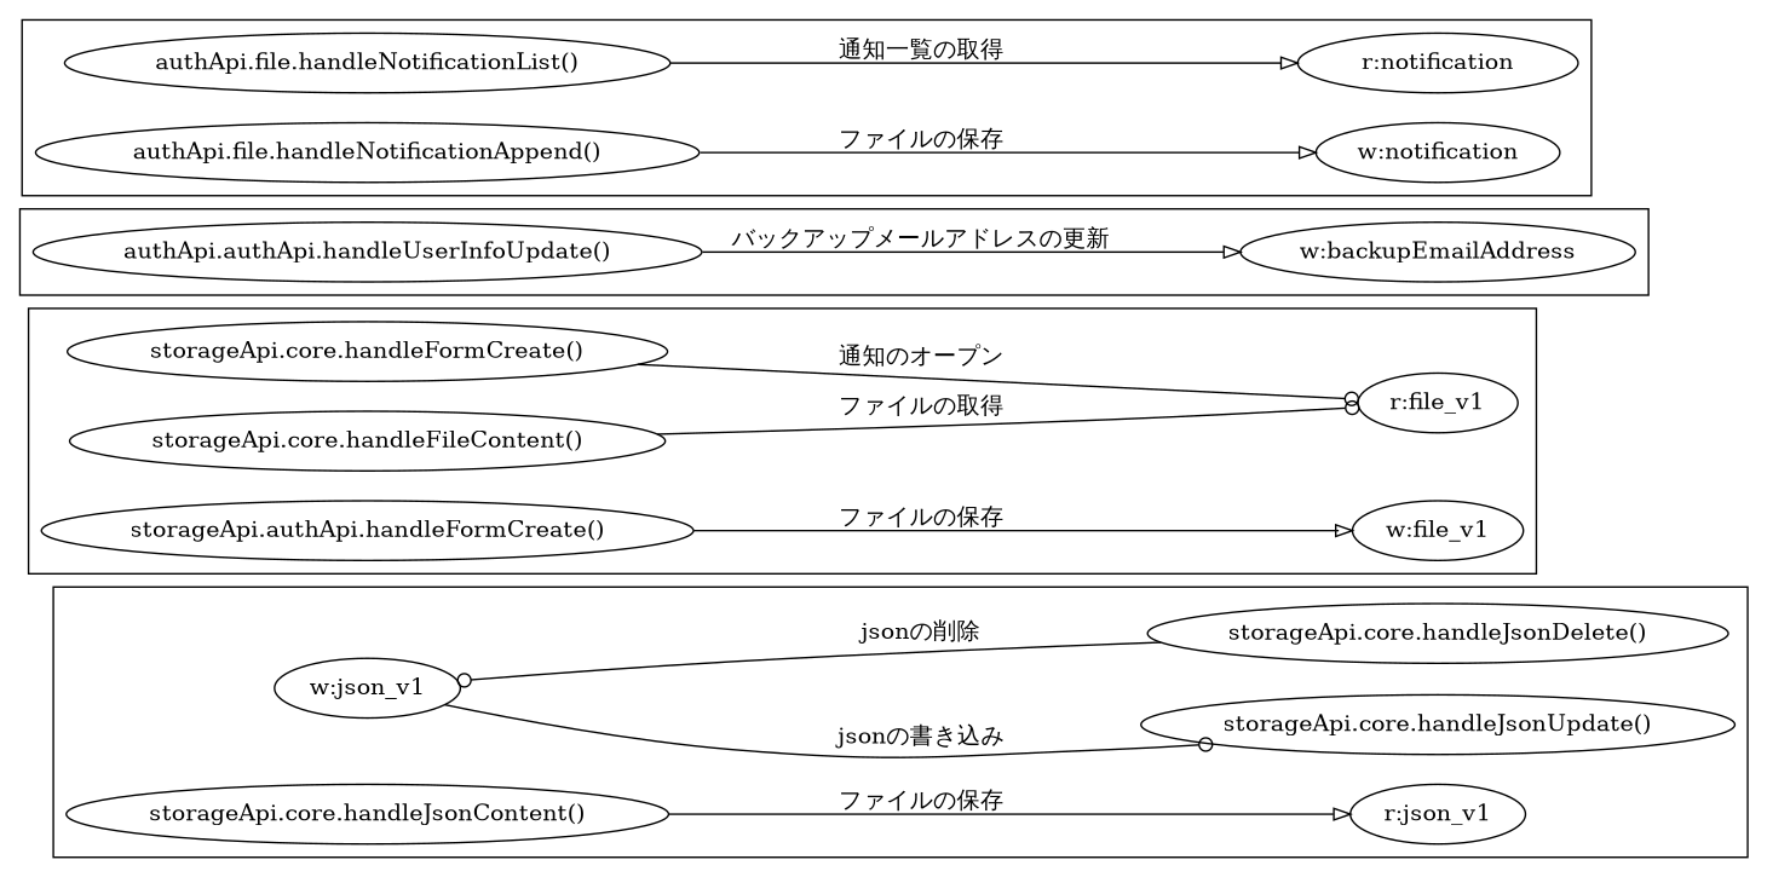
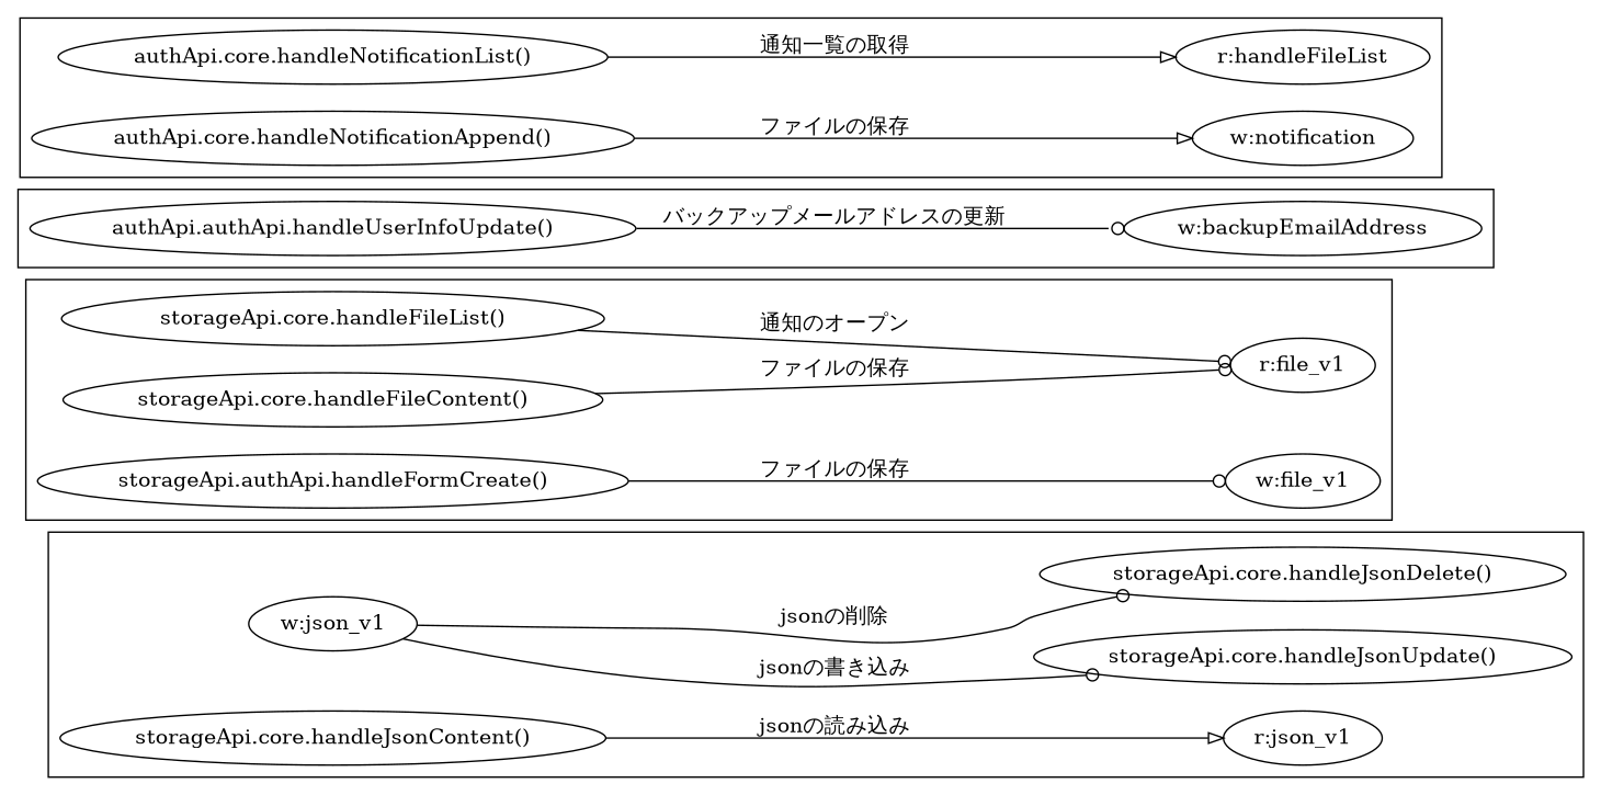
  digraph {
    rankdir=LR
    edge [arrowhead=odot]
    "storageApi.core.handleJsonUpdate()"
    "w:json_v1"
    "storageApi.core.handleJsonContent()"
    "r:json_v1"
    "storageApi.core.handleJsonDelete()"
-   "storageApi.core.handleFileList()" [label="storageApi.core.handleFormCreate()"]
+   "storageApi.core.handleFileList()"
    "r:file_v1"
    "storageApi.core.handleFileContent()"
    n9 [label="storageApi.authApi.handleFormCreate()"]
    "w:file_v1"
    n11 [label="authApi.authApi.handleUserInfoUpdate()"]
    "w:backupEmailAddress"
-   "authApi.core.handleNotificationList()" [label="authApi.file.handleNotificationList()"]
-   "r:notification"
-   "authApi.core.handleNotificationAppend()" [label="authApi.file.handleNotificationAppend()"]
+   "authApi.core.handleNotificationList()"
+   "r:notification" [label="r:handleFileList"]
+   "authApi.core.handleNotificationAppend()"
    "w:notification"
    subgraph cluster_1 {
      "storageApi.core.handleJsonUpdate()"
      "w:json_v1"
      "storageApi.core.handleJsonContent()"
      "r:json_v1"
      "storageApi.core.handleJsonDelete()"
    }
    subgraph cluster_2 {
      "storageApi.core.handleFileList()"
      "r:file_v1"
      "storageApi.core.handleFileContent()"
      n9
      "w:file_v1"
    }
    subgraph cluster_3 {
      n11
      "w:backupEmailAddress"
    }
    subgraph cluster_4 {
      "authApi.core.handleNotificationList()"
      "r:notification"
      "authApi.core.handleNotificationAppend()"
      "w:notification"
    }
    "w:json_v1" -> "storageApi.core.handleJsonUpdate()" [label="jsonの書き込み"]
-   "storageApi.core.handleJsonContent()" -> "r:json_v1" [arrowhead=onormal label="ファイルの保存"]
-   "storageApi.core.handleJsonDelete()" -> "w:json_v1" [label="jsonの削除"]
+   "storageApi.core.handleJsonContent()" -> "r:json_v1" [arrowhead=onormal label="jsonの読み込み"]
+   "w:json_v1" -> "storageApi.core.handleJsonDelete()" [label="jsonの削除"]
    "storageApi.core.handleFileList()" -> "r:file_v1" [label="通知のオープン"]
-   "storageApi.core.handleFileContent()" -> "r:file_v1" [label="ファイルの取得"]
-   n9 -> "w:file_v1" [arrowhead=onormal label="ファイルの保存"]
-   n11 -> "w:backupEmailAddress" [arrowhead=onormal label="バックアップメールアドレスの更新"]
+   "storageApi.core.handleFileContent()" -> "r:file_v1" [label="ファイルの保存"]
+   n9 -> "w:file_v1" [label="ファイルの保存"]
+   n11 -> "w:backupEmailAddress" [label="バックアップメールアドレスの更新"]
    "authApi.core.handleNotificationList()" -> "r:notification" [arrowhead=onormal label="通知一覧の取得"]
    "authApi.core.handleNotificationAppend()" -> "w:notification" [arrowhead=onormal label="ファイルの保存"]
  }
